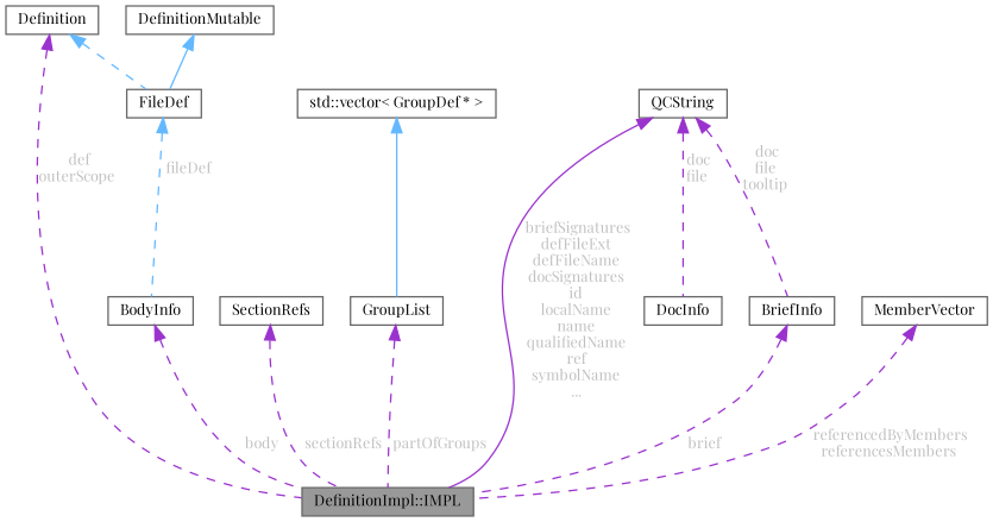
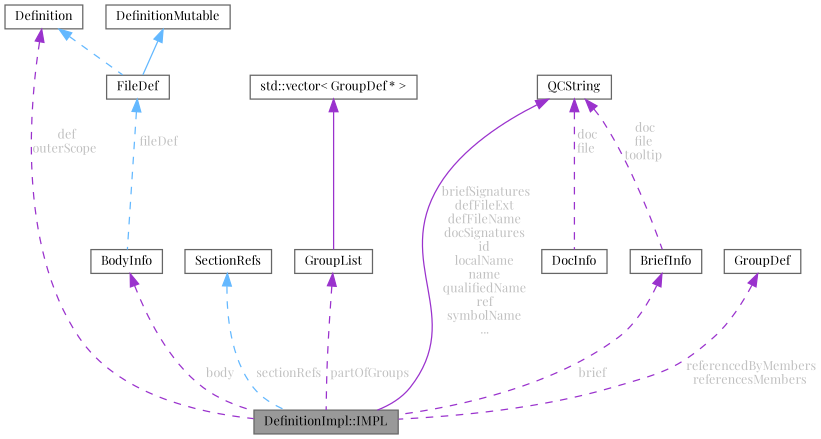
  digraph {
    fontname="Playfair Display"
    node [color=gray40 fillcolor=white fontname="Playfair Display" fontsize=10 shape=box style=filled]
    edge [color=darkorchid3 dir=back fontcolor=grey fontname="Playfair Display" fontsize=10 labelfontname=Helvetica labelfontsize=10 style=dashed]
    n1 [fillcolor=grey60 fontcolor=black height=0.2 label="DefinitionImpl::IMPL" width=0.4]
    n2 [height=0.2 label=Definition width=0.4]
    n3 [height=0.2 label=FileDef width=0.4]
    n4 [height=0.2 label=BodyInfo width=0.4]
    n5 [height=0.2 label=SectionRefs width=0.4]
    n6 [height=0.2 label=GroupList width=0.4]
    n7 [height=0.2 label="std::vector\< GroupDef * \>" width=0.4]
    n8 [height=0.2 label=DocInfo width=0.4]
    n9 [height=0.2 label=QCString width=0.4]
    n10 [height=0.2 label=BriefInfo width=0.4]
    n11 [height=0.2 label=DefinitionMutable width=0.4]
-   n12 [height=0.2 label=MemberVector width=0.4]
+   n12 [height=0.2 label=GroupDef width=0.4]
    n2 -> n1 [label=" def\nouterScope"]
    n2 -> n3 [color=steelblue1 fontcolor=""]
    n3 -> n4 [color=steelblue1 label=" fileDef"]
    n4 -> n1 [label=" body"]
-   n5 -> n1 [label=" sectionRefs"]
+   n5 -> n1 [color=steelblue1 label=" sectionRefs"]
    n6 -> n1 [label=" partOfGroups"]
-   n7 -> n6 [color=steelblue1 style=solid fontcolor=""]
+   n7 -> n6 [style=solid fontcolor=""]
    n9 -> n1 [label=" briefSignatures\ndefFileExt\ndefFileName\ndocSignatures\nid\nlocalName\nname\nqualifiedName\nref\nsymbolName\n..." style=solid]
    n9 -> n8 [label=" doc\nfile"]
    n9 -> n10 [label=" doc\nfile\ntooltip"]
    n10 -> n1 [label=" brief"]
    n11 -> n3 [color=steelblue1 style=solid fontcolor=""]
    n12 -> n1 [label=" referencedByMembers\nreferencesMembers"]
  }
